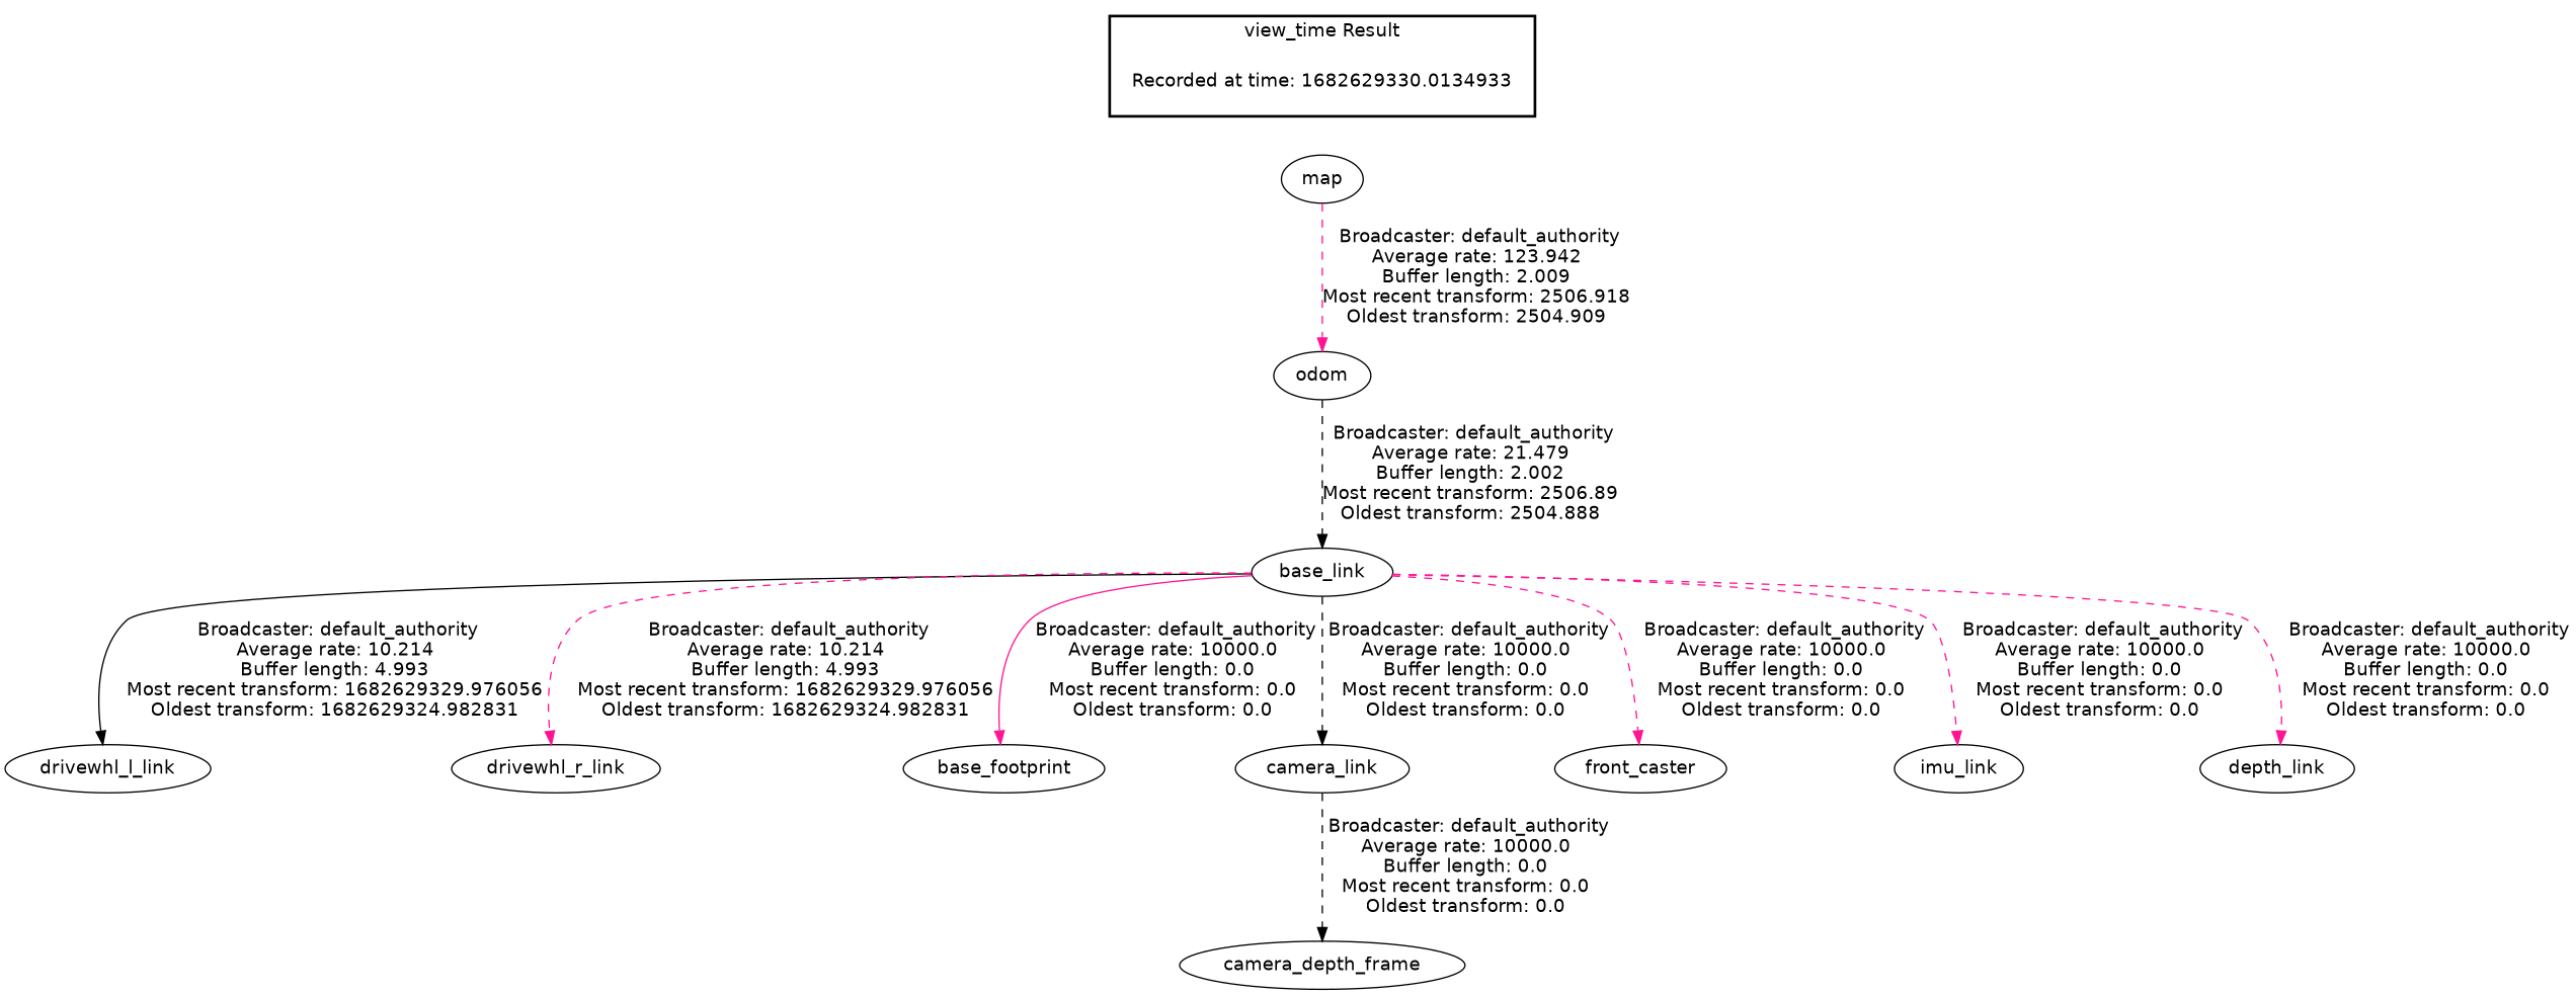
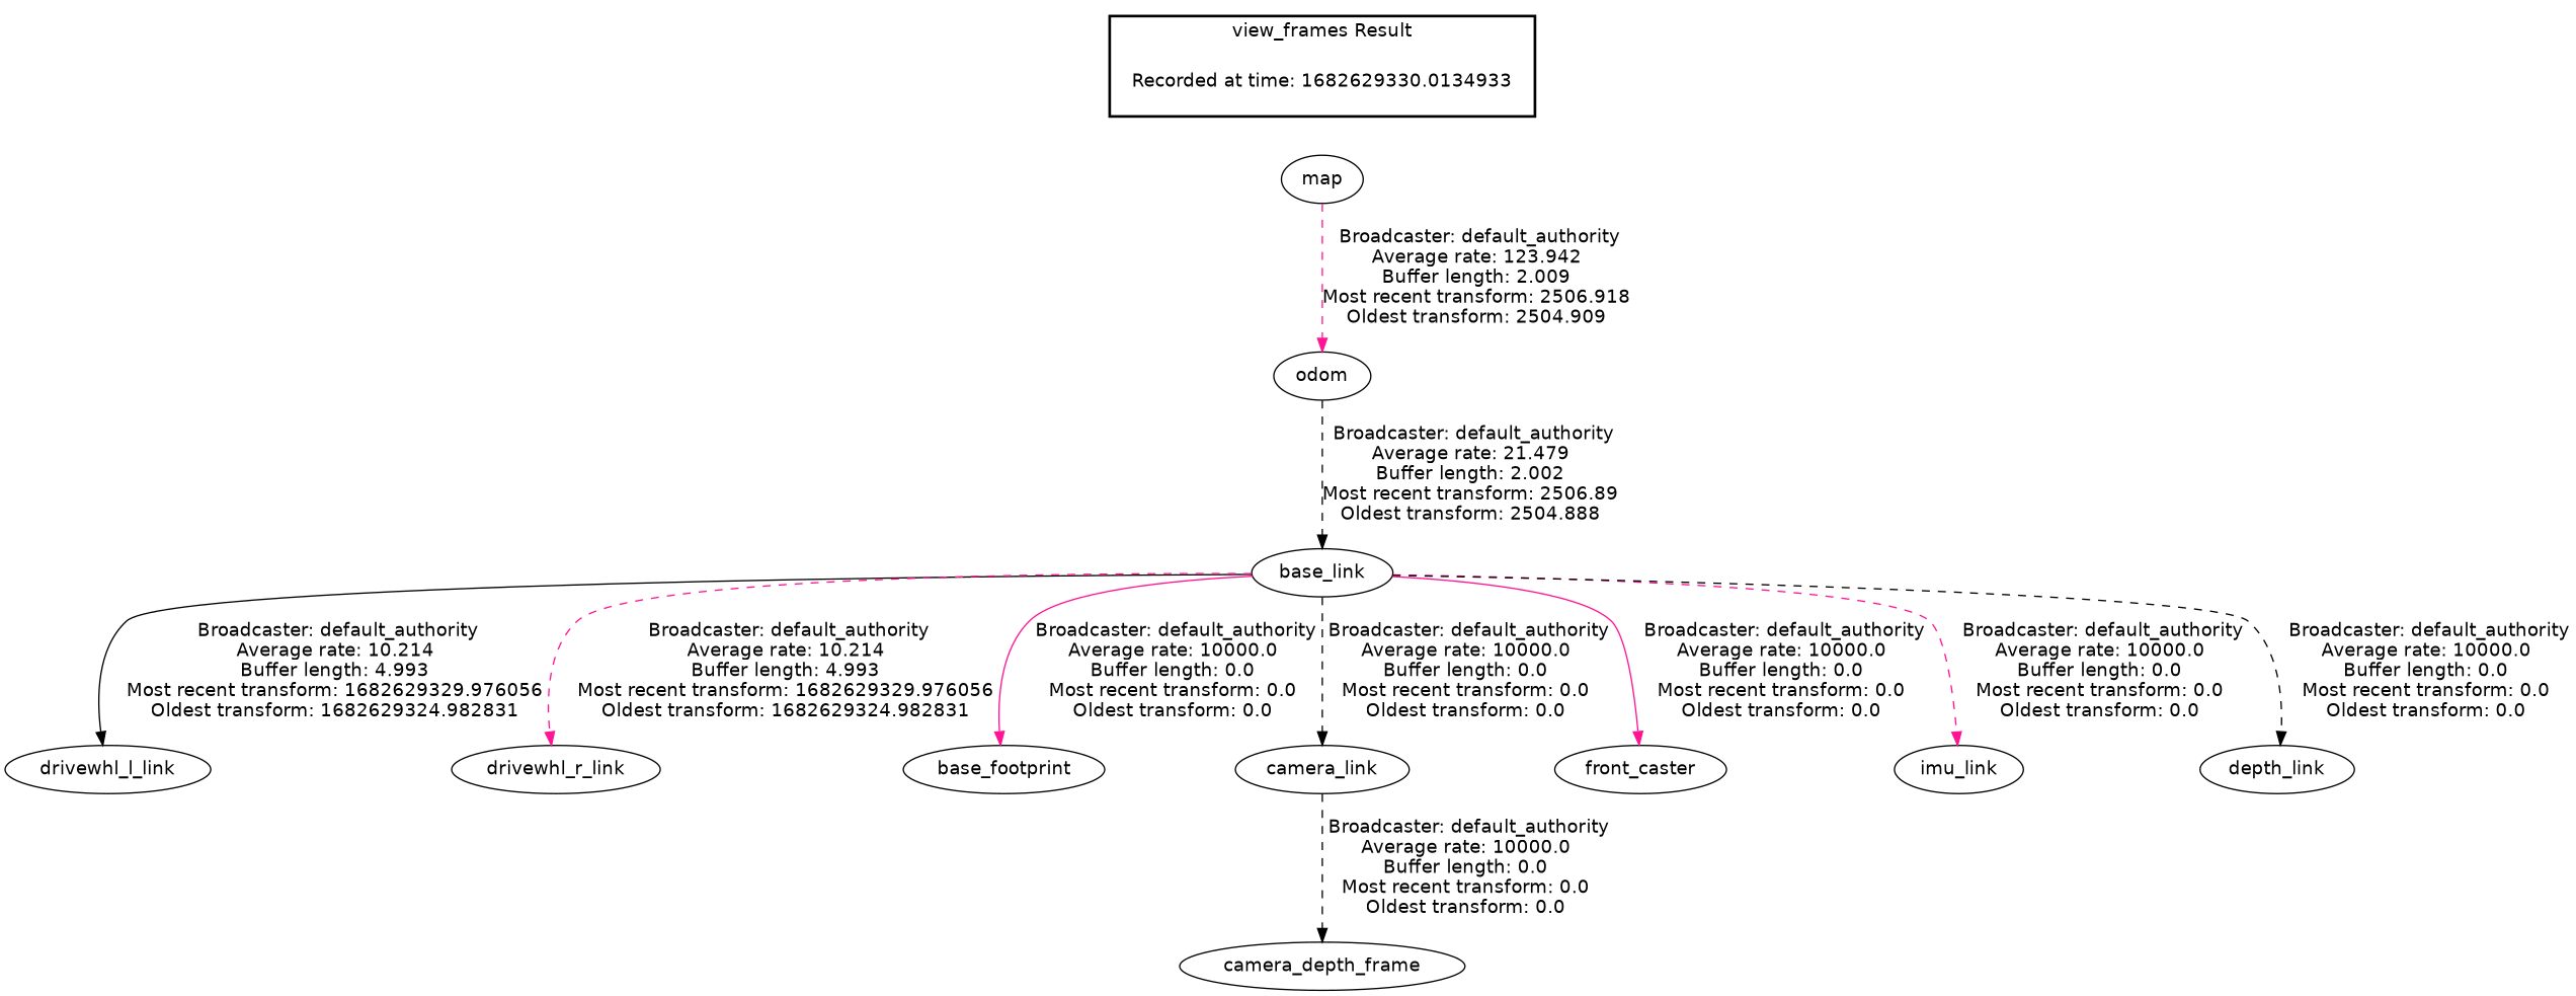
  digraph {
    fontname="DejaVu Sans"
    node [fontname="DejaVu Sans"]
    edge [fontname="DejaVu Sans" style=dashed color=deeppink]
    "Recorded at time: 1682629330.0134933" [shape=plaintext]
    map
    odom
    base_link
    drivewhl_l_link
    drivewhl_r_link
    base_footprint
    camera_link
    front_caster
    imu_link
    n11 [label=depth_link]
    camera_depth_frame
    subgraph cluster_1 {
      color=black
-     label="view_time Result"
+     label="view_frames Result"
      style=bold
      "Recorded at time: 1682629330.0134933"
    }
    "Recorded at time: 1682629330.0134933" -> map [style=invis color=""]
    map -> odom [label=" Broadcaster: default_authority\nAverage rate: 123.942\nBuffer length: 2.009\nMost recent transform: 2506.918\nOldest transform: 2504.909\n"]
    odom -> base_link [color=black label=" Broadcaster: default_authority\nAverage rate: 21.479\nBuffer length: 2.002\nMost recent transform: 2506.89\nOldest transform: 2504.888\n"]
    base_link -> drivewhl_l_link [color=black label=" Broadcaster: default_authority\nAverage rate: 10.214\nBuffer length: 4.993\nMost recent transform: 1682629329.976056\nOldest transform: 1682629324.982831\n" style=solid]
    base_link -> drivewhl_r_link [label=" Broadcaster: default_authority\nAverage rate: 10.214\nBuffer length: 4.993\nMost recent transform: 1682629329.976056\nOldest transform: 1682629324.982831\n"]
    base_link -> base_footprint [label=" Broadcaster: default_authority\nAverage rate: 10000.0\nBuffer length: 0.0\nMost recent transform: 0.0\nOldest transform: 0.0\n" style=solid]
    base_link -> camera_link [color=black label=" Broadcaster: default_authority\nAverage rate: 10000.0\nBuffer length: 0.0\nMost recent transform: 0.0\nOldest transform: 0.0\n"]
-   base_link -> front_caster [label=" Broadcaster: default_authority\nAverage rate: 10000.0\nBuffer length: 0.0\nMost recent transform: 0.0\nOldest transform: 0.0\n"]
+   base_link -> front_caster [label=" Broadcaster: default_authority\nAverage rate: 10000.0\nBuffer length: 0.0\nMost recent transform: 0.0\nOldest transform: 0.0\n" style=solid]
    base_link -> imu_link [label=" Broadcaster: default_authority\nAverage rate: 10000.0\nBuffer length: 0.0\nMost recent transform: 0.0\nOldest transform: 0.0\n"]
-   base_link -> n11 [label=" Broadcaster: default_authority\nAverage rate: 10000.0\nBuffer length: 0.0\nMost recent transform: 0.0\nOldest transform: 0.0\n"]
+   base_link -> n11 [color=black label=" Broadcaster: default_authority\nAverage rate: 10000.0\nBuffer length: 0.0\nMost recent transform: 0.0\nOldest transform: 0.0\n"]
    camera_link -> camera_depth_frame [color=black label=" Broadcaster: default_authority\nAverage rate: 10000.0\nBuffer length: 0.0\nMost recent transform: 0.0\nOldest transform: 0.0\n"]
  }
